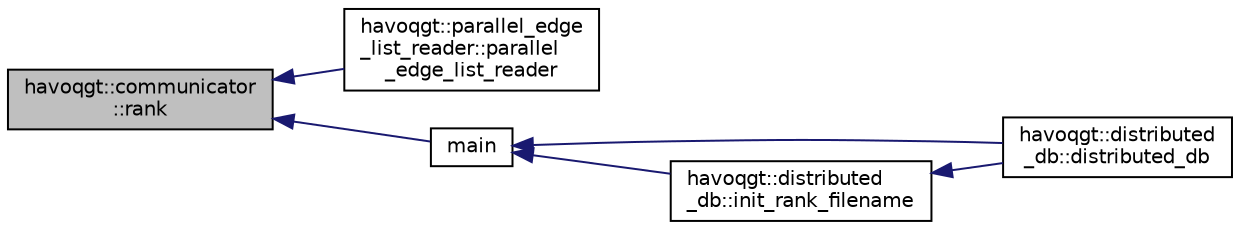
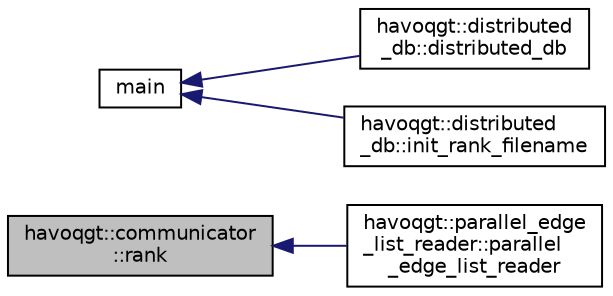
  digraph {
    rankdir=LR
    node [color=black fillcolor=white fontname=Helvetica fontsize=10 shape=record style=filled]
    edge [color=midnightblue dir=back fontname=Helvetica fontsize=10 labelfontname=Helvetica labelfontsize=10 style=solid]
    n1 [fillcolor=grey75 fontcolor=black height=0.2 label="havoqgt::communicator\l::rank" width=0.4]
    n2 [height=0.2 label="havoqgt::parallel_edge\l_list_reader::parallel\l_edge_list_reader" width=0.4]
    n3 [height=0.2 label=main width=0.4]
    n4 [height=0.2 label="havoqgt::distributed\l_db::distributed_db" width=0.4]
    n5 [height=0.2 label="havoqgt::distributed\l_db::init_rank_filename" width=0.4]
    n1 -> n2
-   n1 -> n3
    n3 -> n4
    n3 -> n5
-   n5 -> n4
  }
